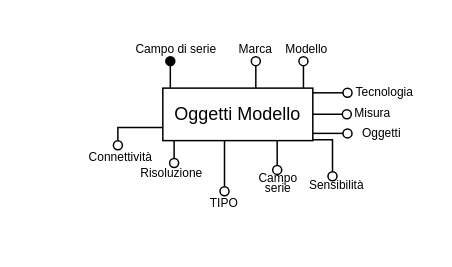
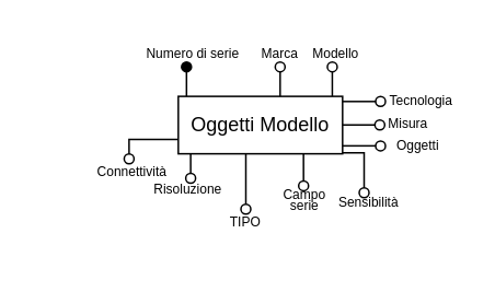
  <mxCell id="0" />
  <mxCell id="1" parent="0" />
  <mxCell id="2" value="&lt;font style=&quot;font-size: 8px;&quot;&gt;Misura&lt;/font&gt;" style="text;html=1;align=center;verticalAlign=middle;whiteSpace=wrap;rounded=1;strokeColor=none;" vertex="1" parent="1"><mxGeometry x="222.81" y="68" width="50" height="12" as="geometry" /></mxCell>
  <mxCell id="3" value="&lt;font style=&quot;font-size: 8px;&quot;&gt;Modello&lt;/font&gt;" style="text;html=1;align=center;verticalAlign=middle;whiteSpace=wrap;rounded=1;strokeColor=none;" vertex="1" parent="1"><mxGeometry x="184.13" y="20.76" width="40" height="20" as="geometry" /></mxCell>
  <mxCell id="4" value="&lt;font style=&quot;font-size: 8px;&quot;&gt;Marca&lt;/font&gt;" style="text;html=1;align=center;verticalAlign=middle;whiteSpace=wrap;rounded=1;strokeColor=none;glass=0;" vertex="1" parent="1"><mxGeometry x="144.76" y="23.26" width="50" height="15" as="geometry" /></mxCell>
  <mxCell id="5" style="edgeStyle=orthogonalEdgeStyle;rounded=0;orthogonalLoop=1;jettySize=auto;html=1;exitX=0;exitY=0;exitDx=0;exitDy=0;endArrow=oval;endFill=1;" edge="1" parent="1"><mxGeometry relative="1" as="geometry"><mxPoint x="112.88" y="40.25" as="targetPoint" /><mxPoint x="112.88" y="58.25" as="sourcePoint" /><Array as="points" /></mxGeometry></mxCell>
- <mxCell id="6" value="&lt;font style=&quot;font-size: 8px;&quot;&gt;Campo di serie&lt;/font&gt;" style="text;html=1;align=center;verticalAlign=middle;whiteSpace=wrap;rounded=1;strokeColor=none;glass=0;" vertex="1" parent="1"><mxGeometry x="83.51" y="27.01" width="65.62" height="7.5" as="geometry" /></mxCell>
+ <mxCell id="6" value="&lt;font style=&quot;font-size: 8px;&quot;&gt;Numero di serie&lt;/font&gt;" style="text;html=1;align=center;verticalAlign=middle;whiteSpace=wrap;rounded=1;strokeColor=none;glass=0;" vertex="1" parent="1"><mxGeometry x="83.51" y="27.01" width="65.62" height="7.5" as="geometry" /></mxCell>
  <mxCell id="7" style="edgeStyle=orthogonalEdgeStyle;rounded=0;orthogonalLoop=1;jettySize=auto;html=1;exitX=0;exitY=0;exitDx=0;exitDy=0;endArrow=oval;endFill=0;" edge="1" parent="1"><mxGeometry relative="1" as="geometry"><mxPoint x="169.88" y="40.25" as="targetPoint" /><mxPoint x="169.88" y="58.25" as="sourcePoint" /><Array as="points" /></mxGeometry></mxCell>
  <mxCell id="8" style="edgeStyle=orthogonalEdgeStyle;rounded=0;orthogonalLoop=1;jettySize=auto;html=1;exitX=0;exitY=0;exitDx=0;exitDy=0;endArrow=oval;endFill=0;" edge="1" parent="1"><mxGeometry relative="1" as="geometry"><mxPoint x="201.63" y="40.25" as="targetPoint" /><mxPoint x="201.63" y="58.25" as="sourcePoint" /><Array as="points" /></mxGeometry></mxCell>
  <mxCell id="9" style="edgeStyle=orthogonalEdgeStyle;rounded=0;orthogonalLoop=1;jettySize=auto;html=1;exitX=1;exitY=0.5;exitDx=0;exitDy=0;endArrow=oval;endFill=0;" edge="1" parent="1"><mxGeometry relative="1" as="geometry"><mxPoint x="207.43" y="75.67" as="sourcePoint" /><mxPoint x="230.55" y="75.67" as="targetPoint" /></mxGeometry></mxCell>
  <mxCell id="10" style="edgeStyle=orthogonalEdgeStyle;rounded=0;orthogonalLoop=1;jettySize=auto;html=1;exitX=1;exitY=0.5;exitDx=0;exitDy=0;endArrow=oval;endFill=0;" edge="1" parent="1"><mxGeometry relative="1" as="geometry"><mxPoint x="207.88" y="61.38" as="sourcePoint" /><mxPoint x="231" y="61.38" as="targetPoint" /></mxGeometry></mxCell>
  <mxCell id="11" value="&lt;font style=&quot;font-size: 8px;&quot;&gt;Tecnologia&lt;/font&gt;" style="text;html=1;align=center;verticalAlign=middle;whiteSpace=wrap;rounded=1;strokeColor=none;" vertex="1" parent="1"><mxGeometry x="232.88" y="50.38" width="46" height="19" as="geometry" /></mxCell>
  <mxCell id="12" style="edgeStyle=orthogonalEdgeStyle;rounded=0;orthogonalLoop=1;jettySize=auto;html=1;exitX=0.5;exitY=1;exitDx=0;exitDy=0;" edge="1" parent="1"><mxGeometry relative="1" as="geometry"><mxPoint x="20.16" y="155.15" as="sourcePoint" /><mxPoint x="20.16" y="155.15" as="targetPoint" /></mxGeometry></mxCell>
  <mxCell id="13" style="edgeStyle=orthogonalEdgeStyle;rounded=0;orthogonalLoop=1;jettySize=auto;html=1;endArrow=oval;endFill=0;" edge="1" parent="1"><mxGeometry relative="1" as="geometry"><mxPoint x="207.16" y="92.68" as="sourcePoint" /><mxPoint x="221" y="117" as="targetPoint" /></mxGeometry></mxCell>
  <mxCell id="14" value="&lt;font style=&quot;font-size: 8px;&quot;&gt;Risoluzione&lt;/font&gt;" style="text;html=1;align=center;verticalAlign=middle;whiteSpace=wrap;rounded=1;strokeColor=none;glass=0;" vertex="1" parent="1"><mxGeometry x="99" y="110" width="30" height="7.37" as="geometry" /></mxCell>
  <mxCell id="15" value="&lt;font style=&quot;font-size: 8px;&quot;&gt;Oggetti&lt;/font&gt;" style="text;html=1;align=center;verticalAlign=middle;whiteSpace=wrap;rounded=1;strokeColor=none;glass=0;" vertex="1" parent="1"><mxGeometry x="238.87" y="83.5" width="30" height="6.5" as="geometry" /></mxCell>
  <mxCell id="16" style="edgeStyle=orthogonalEdgeStyle;rounded=0;orthogonalLoop=1;jettySize=auto;html=1;endArrow=oval;endFill=0;" edge="1" parent="1"><mxGeometry relative="1" as="geometry"><mxPoint x="185.94" y="92.61" as="sourcePoint" /><mxPoint x="184.14" y="112.77" as="targetPoint" /></mxGeometry></mxCell>
  <mxCell id="17" value="&lt;p style=&quot;line-height: 40%;&quot;&gt;&lt;font style=&quot;font-size: 8px;&quot;&gt;Campo serie&lt;/font&gt;&lt;/p&gt;" style="text;html=1;align=center;verticalAlign=middle;whiteSpace=wrap;rounded=1;strokeColor=none;glass=0;" vertex="1" parent="1"><mxGeometry x="170.13" y="117.76" width="30" height="7.37" as="geometry" /></mxCell>
  <mxCell id="18" style="edgeStyle=orthogonalEdgeStyle;rounded=0;orthogonalLoop=1;jettySize=auto;html=1;exitX=0;exitY=0.75;exitDx=0;exitDy=0;endArrow=oval;endFill=0;" edge="1" parent="1" source="24"><mxGeometry relative="1" as="geometry"><mxPoint x="98.93" y="96.06" as="sourcePoint" /><mxPoint x="77.93" y="96.28" as="targetPoint" /></mxGeometry></mxCell>
  <mxCell id="19" value="&lt;font style=&quot;font-size: 8px;&quot;&gt;Connettività&lt;/font&gt;" style="text;html=1;align=center;verticalAlign=middle;whiteSpace=wrap;rounded=1;strokeColor=none;glass=0;" vertex="1" parent="1"><mxGeometry x="64.76" y="99" width="30" height="7.37" as="geometry" /></mxCell>
  <mxCell id="20" value="&lt;font style=&quot;font-size: 8px;&quot;&gt;Sensibilità&lt;/font&gt;" style="text;html=1;align=center;verticalAlign=middle;whiteSpace=wrap;rounded=1;strokeColor=none;glass=0;" vertex="1" parent="1"><mxGeometry x="209.22" y="118.63" width="30" height="6.5" as="geometry" /></mxCell>
  <mxCell id="21" style="edgeStyle=orthogonalEdgeStyle;rounded=0;orthogonalLoop=1;jettySize=auto;html=1;endArrow=oval;endFill=0;" edge="1" parent="1"><mxGeometry relative="1" as="geometry"><mxPoint x="117.23" y="87.74" as="sourcePoint" /><mxPoint x="115.41" y="108.13" as="targetPoint" /></mxGeometry></mxCell>
  <mxCell id="22" style="edgeStyle=orthogonalEdgeStyle;rounded=0;orthogonalLoop=1;jettySize=auto;html=1;exitX=1;exitY=0.5;exitDx=0;exitDy=0;endArrow=oval;endFill=0;" edge="1" parent="1"><mxGeometry relative="1" as="geometry"><mxPoint x="207.88" y="88.42" as="sourcePoint" /><mxPoint x="231" y="88.42" as="targetPoint" /></mxGeometry></mxCell>
  <mxCell id="23" style="edgeStyle=orthogonalEdgeStyle;rounded=0;orthogonalLoop=1;jettySize=auto;html=1;endArrow=oval;endFill=0;" edge="1" parent="1"><mxGeometry relative="1" as="geometry"><mxPoint x="150.96" y="87.74" as="sourcePoint" /><mxPoint x="149" y="127" as="targetPoint" /></mxGeometry></mxCell>
  <mxCell id="24" value="Oggetti Modello" style="whiteSpace=wrap;html=1;align=center;" vertex="1" parent="1"><mxGeometry x="107.88" y="58.25" width="100" height="35" as="geometry" /></mxCell>
  <mxCell id="25" value="&lt;font style=&quot;font-size: 8px;&quot;&gt;TIPO&lt;/font&gt;" style="text;html=1;align=center;verticalAlign=middle;whiteSpace=wrap;rounded=1;strokeColor=none;glass=0;" vertex="1" parent="1"><mxGeometry x="134" y="130.11" width="30" height="7.37" as="geometry" /></mxCell>
